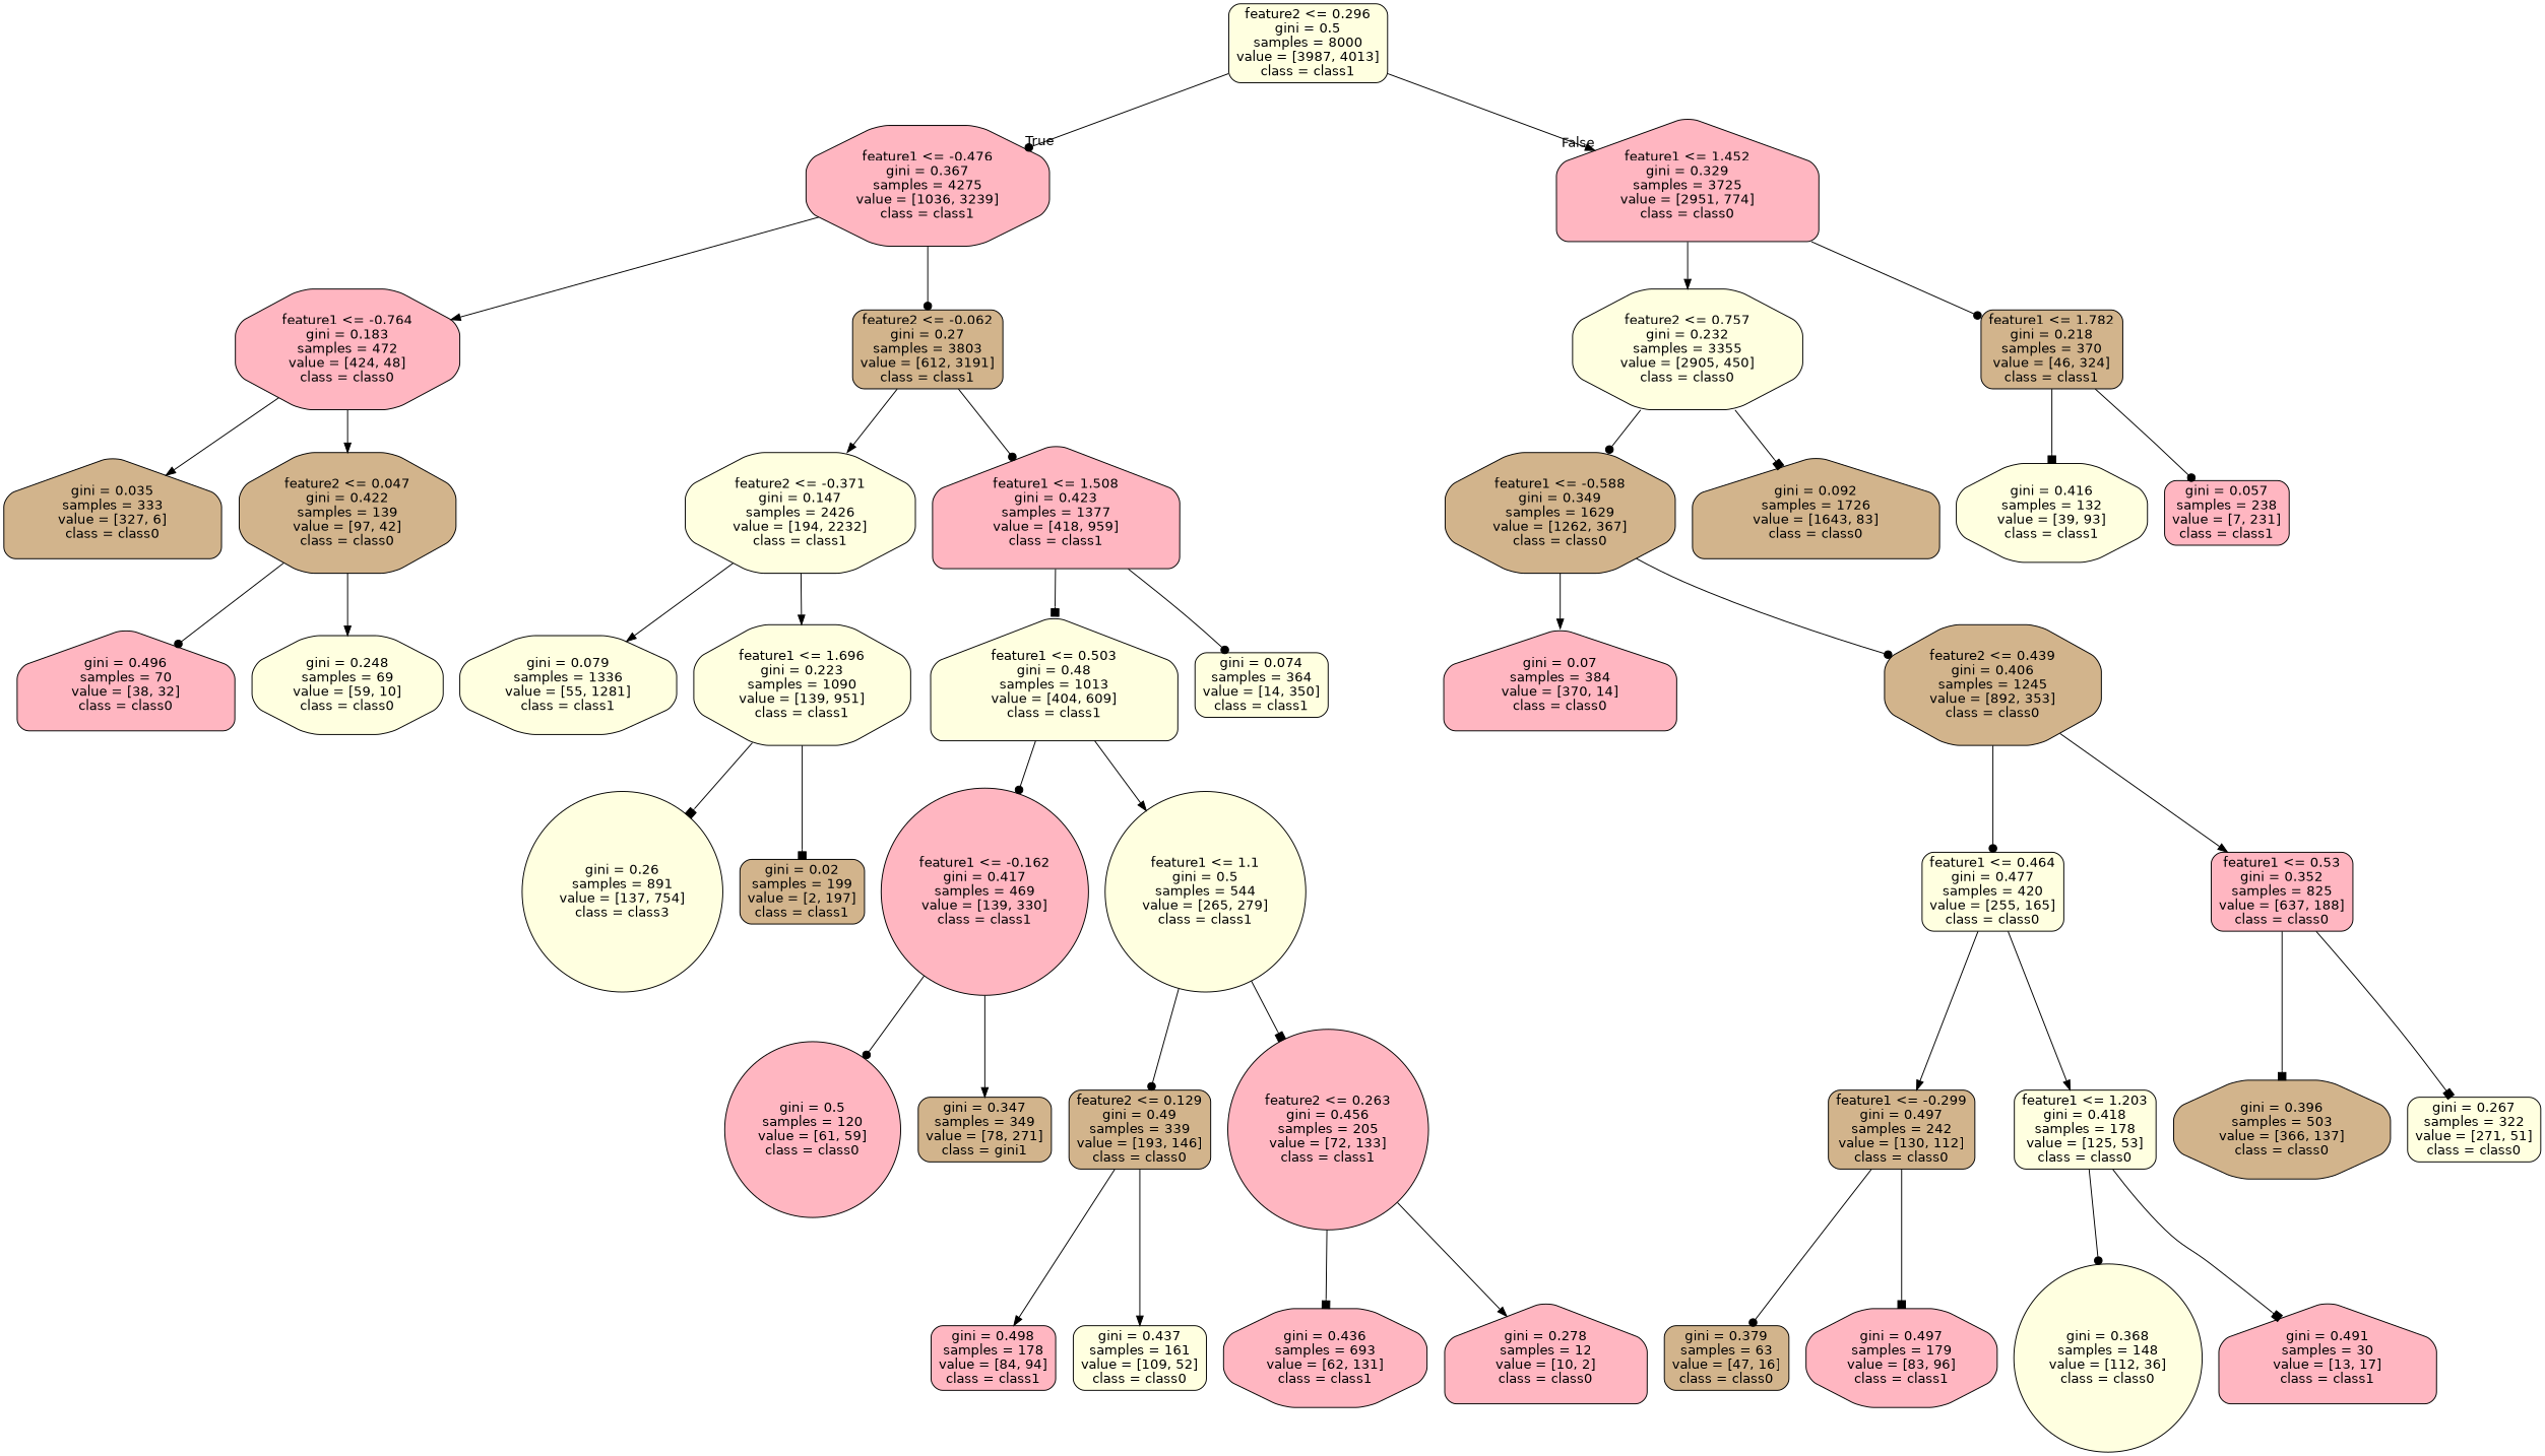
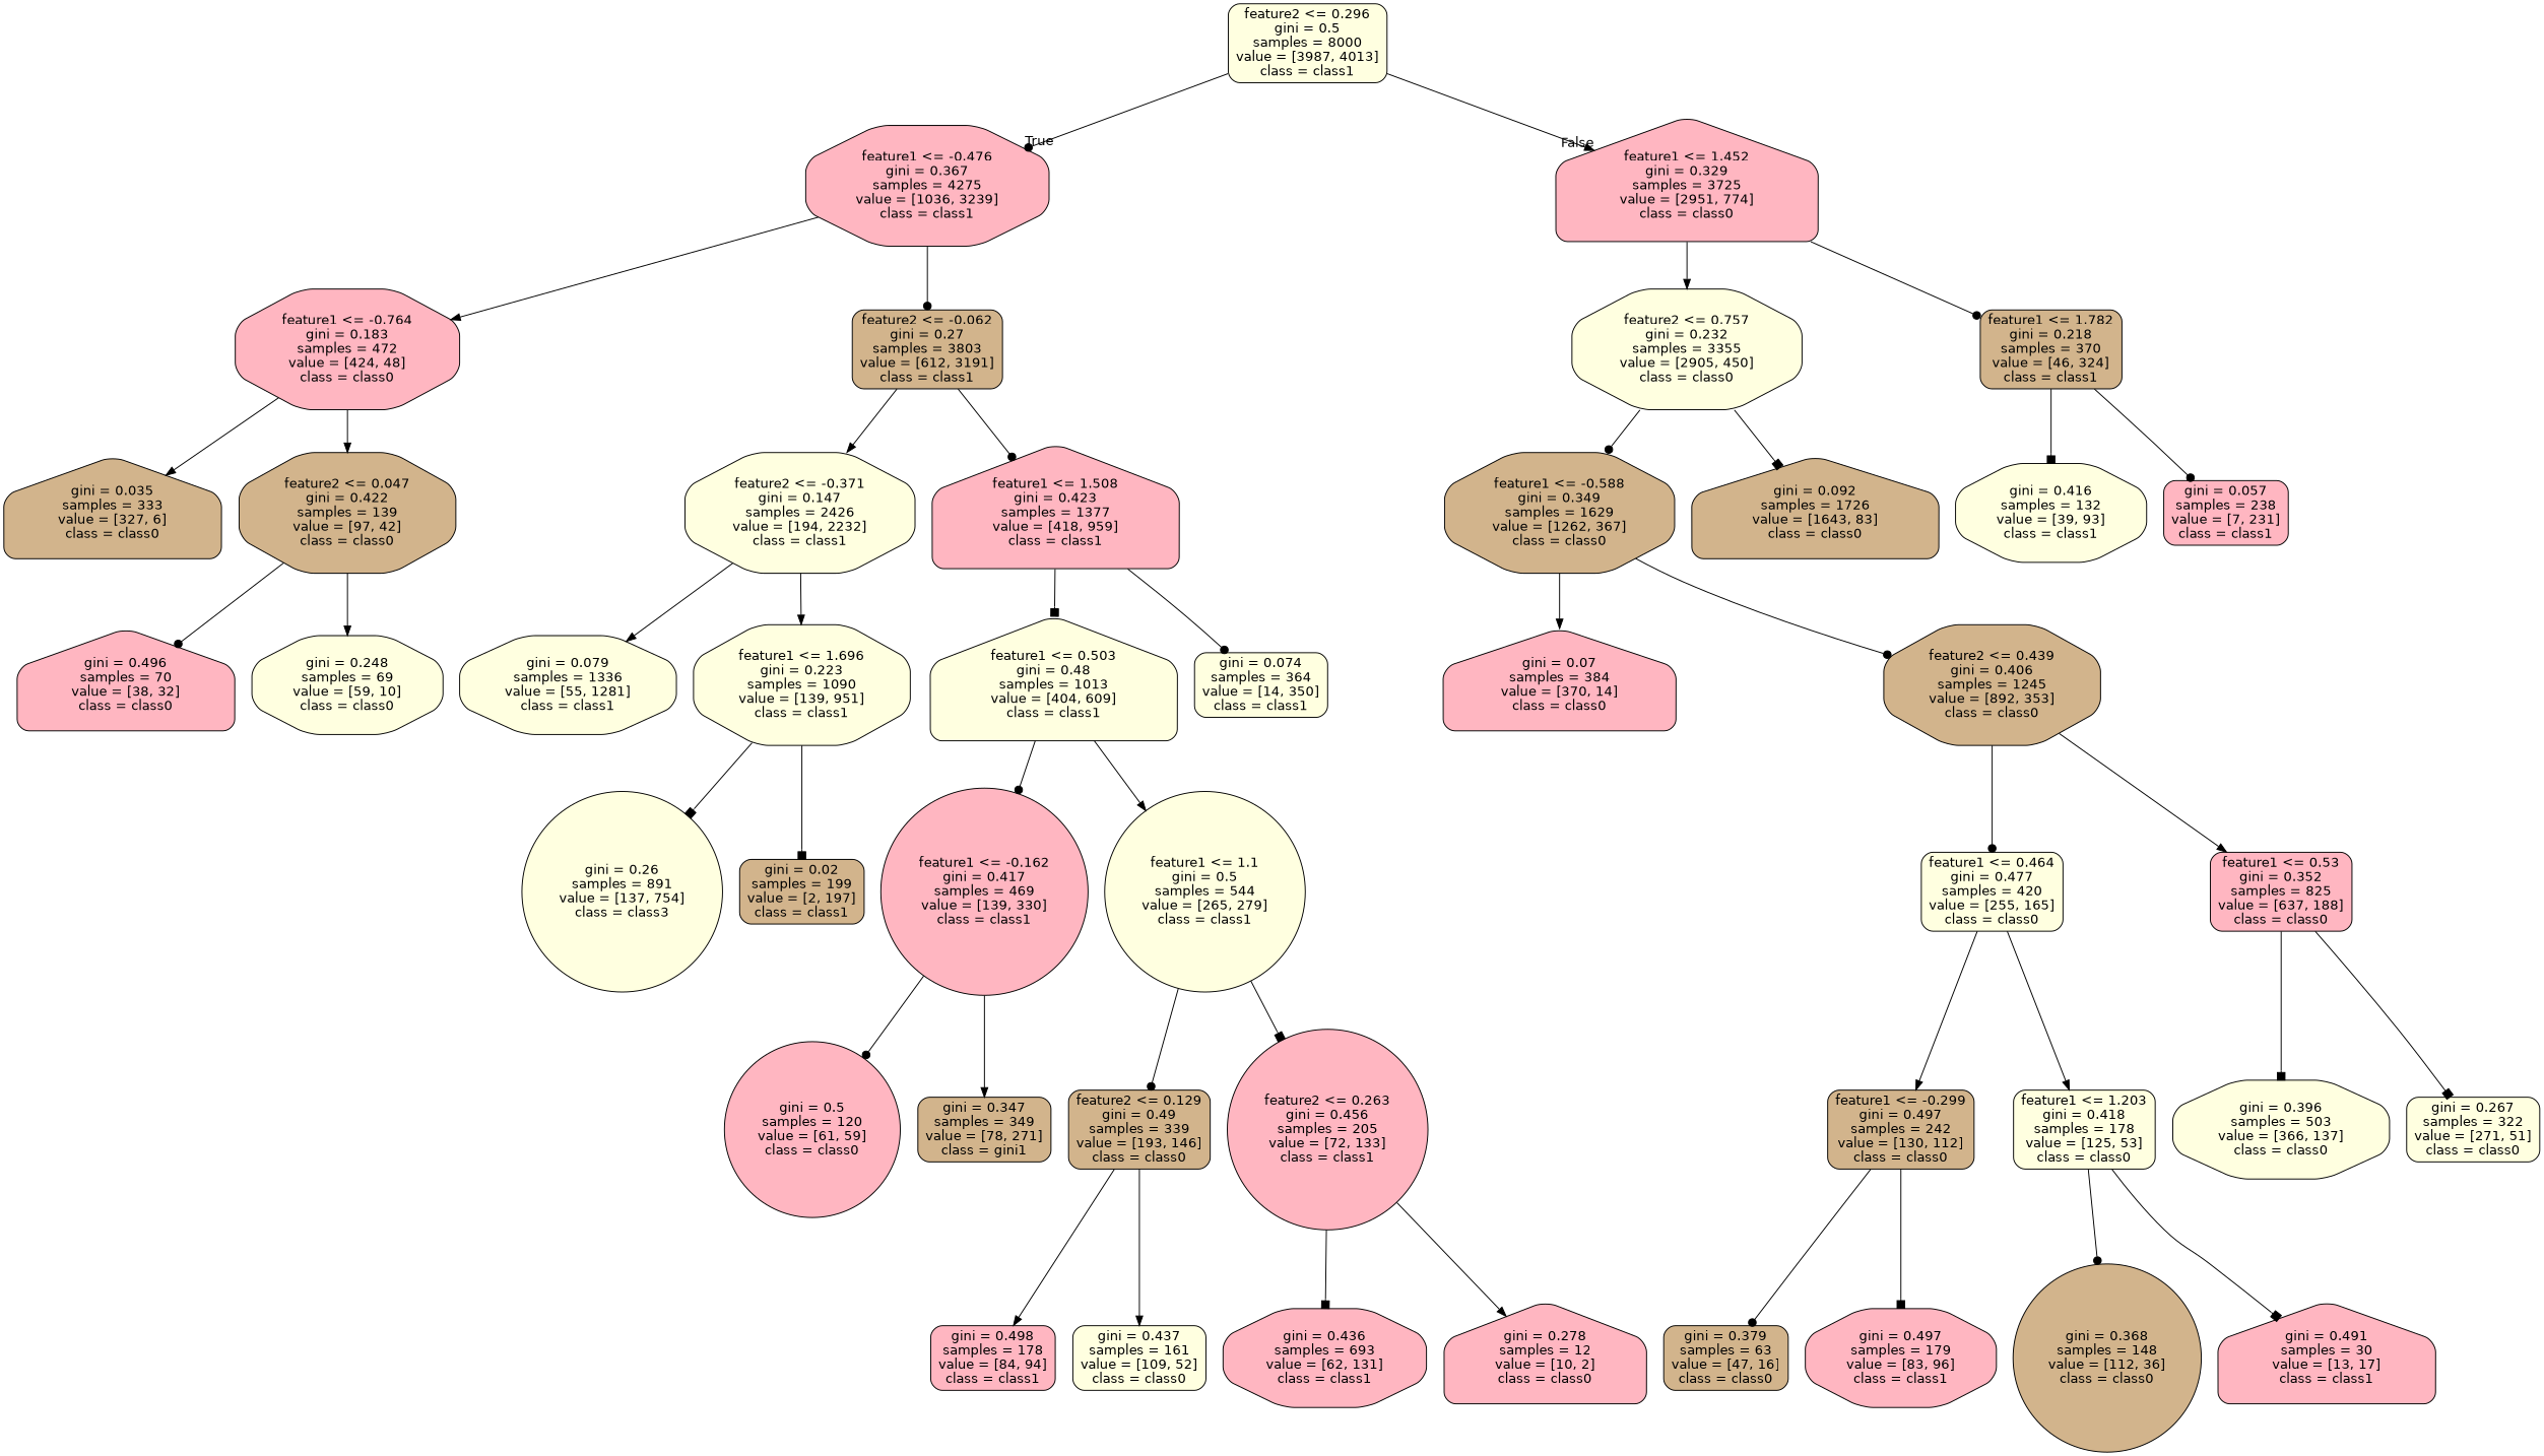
  digraph {
    node [color=black fillcolor=lightyellow fontname=helvetica shape=box style="filled, rounded"]
    edge [arrowhead=normal fontname=helvetica]
    n1 [label="feature2 <= 0.296\ngini = 0.5\nsamples = 8000\nvalue = [3987, 4013]\nclass = class1"]
    n2 [fillcolor=lightpink label="feature1 <= -0.476\ngini = 0.367\nsamples = 4275\nvalue = [1036, 3239]\nclass = class1" shape=octagon]
    n3 [fillcolor=lightpink label="feature1 <= 1.452\ngini = 0.329\nsamples = 3725\nvalue = [2951, 774]\nclass = class0" shape=house]
    n4 [fillcolor=lightpink label="feature1 <= -0.764\ngini = 0.183\nsamples = 472\nvalue = [424, 48]\nclass = class0" shape=octagon]
    n5 [fillcolor=tan label="feature2 <= -0.062\ngini = 0.27\nsamples = 3803\nvalue = [612, 3191]\nclass = class1"]
    n6 [label="feature2 <= 0.757\ngini = 0.232\nsamples = 3355\nvalue = [2905, 450]\nclass = class0" shape=octagon]
    n7 [fillcolor=tan label="feature1 <= 1.782\ngini = 0.218\nsamples = 370\nvalue = [46, 324]\nclass = class1"]
    n8 [fillcolor=tan label="gini = 0.035\nsamples = 333\nvalue = [327, 6]\nclass = class0" shape=house]
    n9 [fillcolor=tan label="feature2 <= 0.047\ngini = 0.422\nsamples = 139\nvalue = [97, 42]\nclass = class0" shape=octagon]
    n10 [label="feature2 <= -0.371\ngini = 0.147\nsamples = 2426\nvalue = [194, 2232]\nclass = class1" shape=octagon]
    n11 [fillcolor=lightpink label="feature1 <= 1.508\ngini = 0.423\nsamples = 1377\nvalue = [418, 959]\nclass = class1" shape=house]
    n12 [fillcolor=lightpink label="gini = 0.496\nsamples = 70\nvalue = [38, 32]\nclass = class0" shape=house]
    n13 [label="gini = 0.248\nsamples = 69\nvalue = [59, 10]\nclass = class0" shape=octagon]
    n14 [label="gini = 0.079\nsamples = 1336\nvalue = [55, 1281]\nclass = class1" shape=octagon]
    n15 [label="feature1 <= 1.696\ngini = 0.223\nsamples = 1090\nvalue = [139, 951]\nclass = class1" shape=octagon]
    n16 [label="feature1 <= 0.503\ngini = 0.48\nsamples = 1013\nvalue = [404, 609]\nclass = class1" shape=house]
    n17 [label="gini = 0.074\nsamples = 364\nvalue = [14, 350]\nclass = class1"]
    n18 [label="gini = 0.26\nsamples = 891\nvalue = [137, 754]\nclass = class3" shape=circle]
    n19 [fillcolor=tan label="gini = 0.02\nsamples = 199\nvalue = [2, 197]\nclass = class1"]
    n20 [fillcolor=lightpink label="feature1 <= -0.162\ngini = 0.417\nsamples = 469\nvalue = [139, 330]\nclass = class1" shape=circle]
    n21 [label="feature1 <= 1.1\ngini = 0.5\nsamples = 544\nvalue = [265, 279]\nclass = class1" shape=circle]
    n22 [fillcolor=lightpink label="gini = 0.5\nsamples = 120\nvalue = [61, 59]\nclass = class0" shape=circle]
    n23 [fillcolor=tan label="gini = 0.347\nsamples = 349\nvalue = [78, 271]\nclass = gini1"]
    n24 [fillcolor=tan label="feature2 <= 0.129\ngini = 0.49\nsamples = 339\nvalue = [193, 146]\nclass = class0"]
    n25 [fillcolor=lightpink label="feature2 <= 0.263\ngini = 0.456\nsamples = 205\nvalue = [72, 133]\nclass = class1" shape=circle]
    n26 [fillcolor=lightpink label="gini = 0.498\nsamples = 178\nvalue = [84, 94]\nclass = class1"]
    n27 [label="gini = 0.437\nsamples = 161\nvalue = [109, 52]\nclass = class0"]
    n28 [fillcolor=lightpink label="gini = 0.436\nsamples = 693\nvalue = [62, 131]\nclass = class1" shape=octagon]
    n29 [fillcolor=lightpink label="gini = 0.278\nsamples = 12\nvalue = [10, 2]\nclass = class0" shape=house]
    n30 [fillcolor=tan label="feature1 <= -0.588\ngini = 0.349\nsamples = 1629\nvalue = [1262, 367]\nclass = class0" shape=octagon]
    n31 [fillcolor=tan label="gini = 0.092\nsamples = 1726\nvalue = [1643, 83]\nclass = class0" shape=house]
    n32 [label="gini = 0.416\nsamples = 132\nvalue = [39, 93]\nclass = class1" shape=octagon]
    n33 [fillcolor=lightpink label="gini = 0.057\nsamples = 238\nvalue = [7, 231]\nclass = class1"]
    n34 [fillcolor=lightpink label="gini = 0.07\nsamples = 384\nvalue = [370, 14]\nclass = class0" shape=house]
    n35 [fillcolor=tan label="feature2 <= 0.439\ngini = 0.406\nsamples = 1245\nvalue = [892, 353]\nclass = class0" shape=octagon]
    n36 [label="feature1 <= 0.464\ngini = 0.477\nsamples = 420\nvalue = [255, 165]\nclass = class0"]
    n37 [fillcolor=lightpink label="feature1 <= 0.53\ngini = 0.352\nsamples = 825\nvalue = [637, 188]\nclass = class0"]
    n38 [fillcolor=tan label="feature1 <= -0.299\ngini = 0.497\nsamples = 242\nvalue = [130, 112]\nclass = class0"]
    n39 [label="feature1 <= 1.203\ngini = 0.418\nsamples = 178\nvalue = [125, 53]\nclass = class0"]
-   n40 [fillcolor=tan label="gini = 0.396\nsamples = 503\nvalue = [366, 137]\nclass = class0" shape=octagon]
+   n40 [label="gini = 0.396\nsamples = 503\nvalue = [366, 137]\nclass = class0" shape=octagon]
    n41 [label="gini = 0.267\nsamples = 322\nvalue = [271, 51]\nclass = class0"]
    n42 [fillcolor=tan label="gini = 0.379\nsamples = 63\nvalue = [47, 16]\nclass = class0"]
    n43 [fillcolor=lightpink label="gini = 0.497\nsamples = 179\nvalue = [83, 96]\nclass = class1" shape=octagon]
-   n44 [label="gini = 0.368\nsamples = 148\nvalue = [112, 36]\nclass = class0" shape=circle]
+   n44 [fillcolor=tan label="gini = 0.368\nsamples = 148\nvalue = [112, 36]\nclass = class0" shape=circle]
    n45 [fillcolor=lightpink label="gini = 0.491\nsamples = 30\nvalue = [13, 17]\nclass = class1" shape=house]
    n1 -> n2 [arrowhead=dot headlabel=True labelangle=45 labeldistance=2.5]
    n1 -> n3 [headlabel=False labelangle=-45 labeldistance=2.5]
    n2 -> n4
    n2 -> n5 [arrowhead=dot]
    n3 -> n6
    n3 -> n7 [arrowhead=dot]
    n4 -> n8
    n4 -> n9
    n5 -> n10
    n5 -> n11 [arrowhead=dot]
    n6 -> n30 [arrowhead=dot]
    n6 -> n31 [arrowhead=box]
    n7 -> n32 [arrowhead=box]
    n7 -> n33 [arrowhead=dot]
    n9 -> n12 [arrowhead=dot]
    n9 -> n13
    n10 -> n14
    n10 -> n15
    n11 -> n16 [arrowhead=box]
    n11 -> n17 [arrowhead=dot]
    n15 -> n18 [arrowhead=box]
    n15 -> n19 [arrowhead=box]
    n16 -> n20 [arrowhead=dot]
    n16 -> n21
    n20 -> n22 [arrowhead=dot]
    n20 -> n23
    n21 -> n24 [arrowhead=dot]
    n21 -> n25 [arrowhead=box]
    n24 -> n26
    n24 -> n27
    n25 -> n28 [arrowhead=box]
    n25 -> n29
    n30 -> n34
    n30 -> n35 [arrowhead=dot]
    n35 -> n36 [arrowhead=dot]
    n35 -> n37
    n36 -> n38
    n36 -> n39
    n37 -> n40 [arrowhead=box]
    n37 -> n41 [arrowhead=box]
    n38 -> n42 [arrowhead=dot]
    n38 -> n43 [arrowhead=box]
    n39 -> n44 [arrowhead=dot]
    n39 -> n45 [arrowhead=box]
  }
